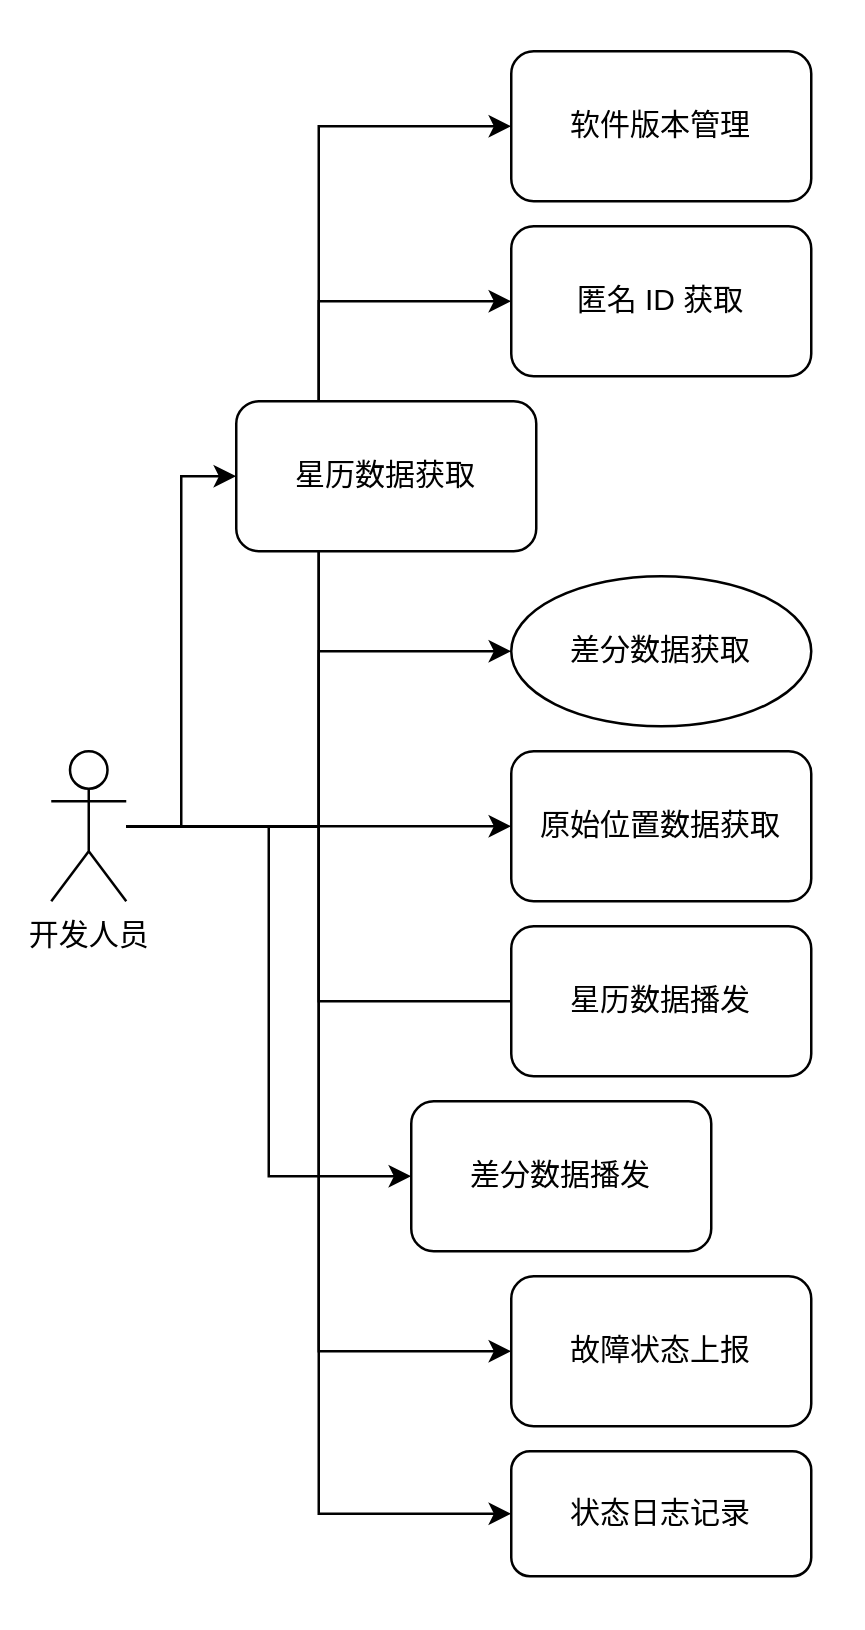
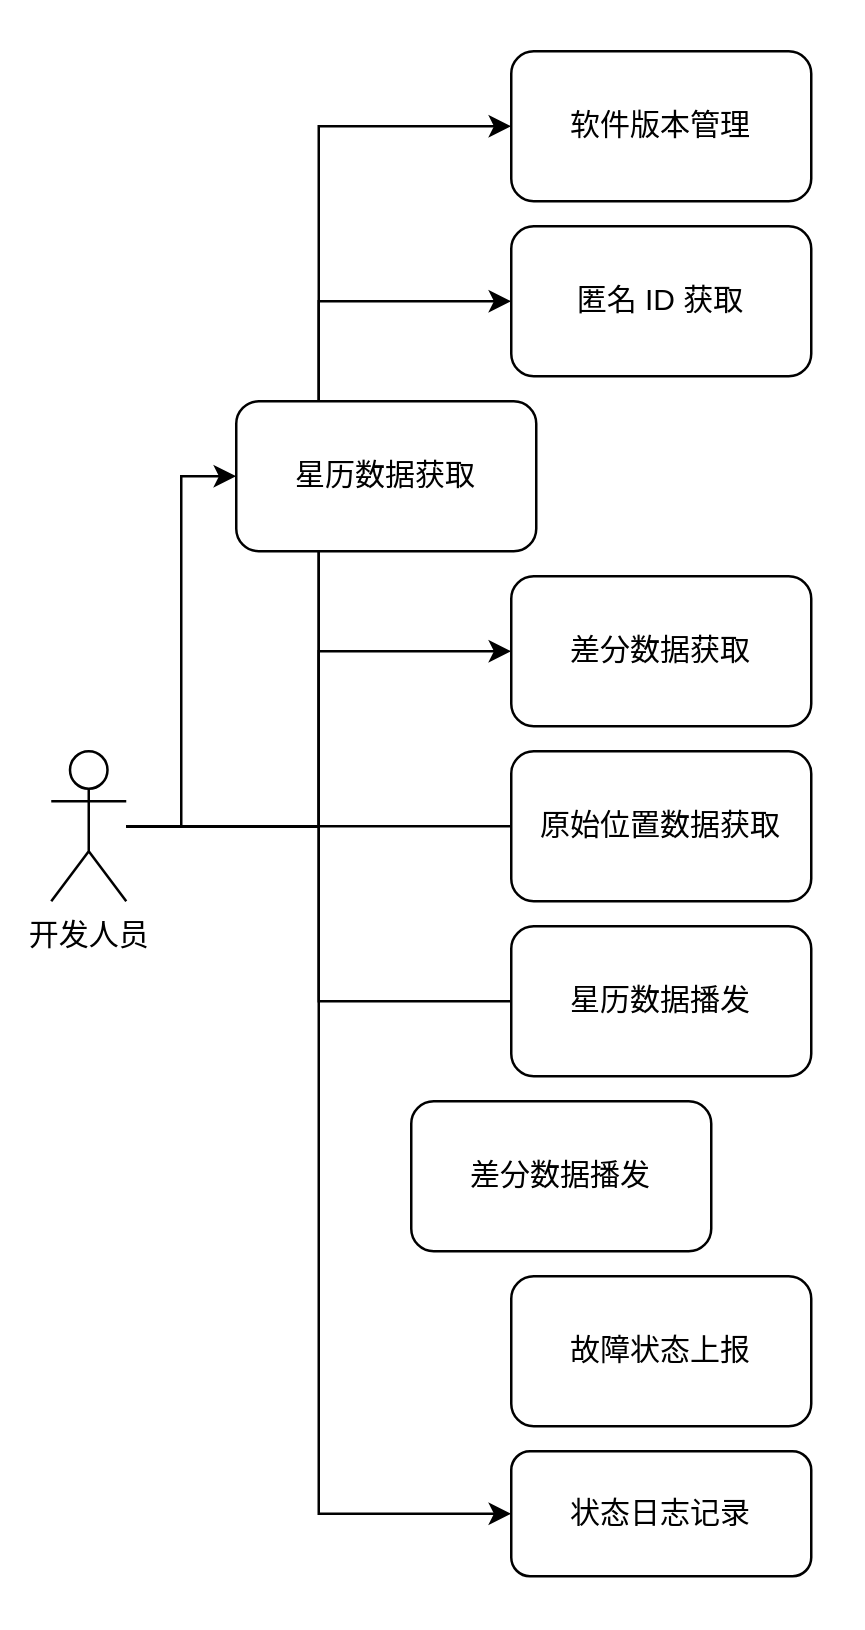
  <mxCell id="0" />
  <mxCell id="1" parent="0" />
  <mxCell id="2" style="edgeStyle=orthogonalEdgeStyle;rounded=0;orthogonalLoop=1;jettySize=auto;html=1;entryX=0;entryY=0.5;entryDx=0;entryDy=0;" edge="1" parent="1" source="11" target="12"><mxGeometry relative="1" as="geometry" /></mxCell>
  <mxCell id="3" style="edgeStyle=orthogonalEdgeStyle;rounded=0;orthogonalLoop=1;jettySize=auto;html=1;entryX=0;entryY=0.5;entryDx=0;entryDy=0;" edge="1" parent="1" source="11" target="13"><mxGeometry relative="1" as="geometry" /></mxCell>
  <mxCell id="4" style="edgeStyle=orthogonalEdgeStyle;rounded=0;orthogonalLoop=1;jettySize=auto;html=1;entryX=0;entryY=0.5;entryDx=0;entryDy=0;" edge="1" parent="1" source="11" target="14"><mxGeometry relative="1" as="geometry" /></mxCell>
  <mxCell id="5" style="edgeStyle=orthogonalEdgeStyle;rounded=0;orthogonalLoop=1;jettySize=auto;html=1;entryX=0;entryY=0.5;entryDx=0;entryDy=0;" edge="1" parent="1" source="11" target="15"><mxGeometry relative="1" as="geometry" /></mxCell>
- <mxCell id="6" style="edgeStyle=orthogonalEdgeStyle;rounded=0;orthogonalLoop=1;jettySize=auto;html=1;" edge="1" parent="1" source="11" target="16"><mxGeometry relative="1" as="geometry" /></mxCell>
+ <mxCell id="6" style="edgeStyle=orthogonalEdgeStyle;rounded=0;orthogonalLoop=1;jettySize=auto;html=1;endArrow=none;" edge="1" parent="1" source="11" target="16"><mxGeometry relative="1" as="geometry" /></mxCell>
  <mxCell id="7" style="edgeStyle=orthogonalEdgeStyle;rounded=0;orthogonalLoop=1;jettySize=auto;html=1;entryX=0;entryY=0.5;entryDx=0;entryDy=0;endArrow=none;" edge="1" parent="1" source="11" target="17"><mxGeometry relative="1" as="geometry" /></mxCell>
- <mxCell id="8" style="edgeStyle=orthogonalEdgeStyle;rounded=0;orthogonalLoop=1;jettySize=auto;html=1;entryX=0;entryY=0.5;entryDx=0;entryDy=0;" edge="1" parent="1" source="11" target="18"><mxGeometry relative="1" as="geometry" /></mxCell>
- <mxCell id="9" style="edgeStyle=orthogonalEdgeStyle;rounded=0;orthogonalLoop=1;jettySize=auto;html=1;entryX=0;entryY=0.5;entryDx=0;entryDy=0;" edge="1" parent="1" source="11" target="19"><mxGeometry relative="1" as="geometry" /></mxCell>
  <mxCell id="10" style="edgeStyle=orthogonalEdgeStyle;rounded=0;orthogonalLoop=1;jettySize=auto;html=1;entryX=0;entryY=0.5;entryDx=0;entryDy=0;" edge="1" parent="1" source="11" target="20"><mxGeometry relative="1" as="geometry" /></mxCell>
  <mxCell id="11" value="开发人员" style="shape=umlActor;verticalLabelPosition=bottom;verticalAlign=top;html=1;outlineConnect=0;" vertex="1" parent="1"><mxGeometry x="20" y="300" width="30" height="60" as="geometry" /></mxCell>
  <mxCell id="12" value="软件版本管理" style="rounded=1;whiteSpace=wrap;html=1;" vertex="1" parent="1"><mxGeometry x="204" y="20" width="120" height="60" as="geometry" /></mxCell>
  <mxCell id="13" value="匿名 ID 获取" style="rounded=1;whiteSpace=wrap;html=1;" vertex="1" parent="1"><mxGeometry x="204" y="90" width="120" height="60" as="geometry" /></mxCell>
  <mxCell id="14" value="星历数据获取" style="rounded=1;whiteSpace=wrap;html=1;" vertex="1" parent="1"><mxGeometry x="94" y="160" width="120" height="60" as="geometry" /></mxCell>
- <mxCell id="15" value="差分数据获取" style="ellipse;whiteSpace=wrap;html=1;" vertex="1" parent="1"><mxGeometry x="204" y="230" width="120" height="60" as="geometry" /></mxCell>
+ <mxCell id="15" value="差分数据获取" style="rounded=1;whiteSpace=wrap;html=1;" vertex="1" parent="1"><mxGeometry x="204" y="230" width="120" height="60" as="geometry" /></mxCell>
  <mxCell id="16" value="原始位置数据获取" style="rounded=1;whiteSpace=wrap;html=1;" vertex="1" parent="1"><mxGeometry x="204" y="300" width="120" height="60" as="geometry" /></mxCell>
  <mxCell id="17" value="星历数据播发" style="rounded=1;whiteSpace=wrap;html=1;" vertex="1" parent="1"><mxGeometry x="204" y="370" width="120" height="60" as="geometry" /></mxCell>
  <mxCell id="18" value="差分数据播发" style="rounded=1;whiteSpace=wrap;html=1;" vertex="1" parent="1"><mxGeometry x="164" y="440" width="120" height="60" as="geometry" /></mxCell>
  <mxCell id="19" value="故障状态上报" style="rounded=1;whiteSpace=wrap;html=1;" vertex="1" parent="1"><mxGeometry x="204" y="510" width="120" height="60" as="geometry" /></mxCell>
  <mxCell id="20" value="状态日志记录" style="rounded=1;whiteSpace=wrap;html=1;" vertex="1" parent="1"><mxGeometry x="204" y="580" width="120" height="50" as="geometry" /></mxCell>
